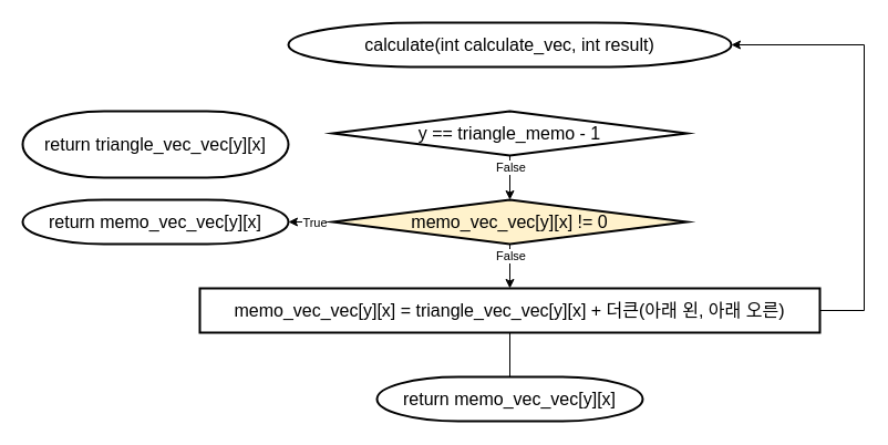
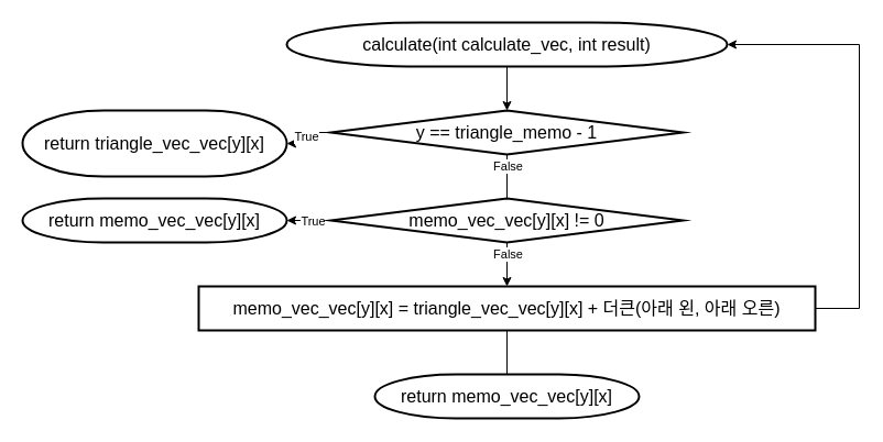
  <mxCell id="0" />
  <mxCell id="1" parent="0" />
+ <mxCell id="2" value="" style="edgeStyle=orthogonalEdgeStyle;rounded=0;orthogonalLoop=1;jettySize=auto;html=1;" parent="1" source="3" target="8" edge="1"><mxGeometry relative="1" as="geometry" /></mxCell>
  <mxCell id="3" value="&lt;font style=&quot;font-size: 16px&quot;&gt;calculate(int calculate_vec, int result)&lt;/font&gt;" style="strokeWidth=2;html=1;shape=mxgraph.flowchart.terminator;whiteSpace=wrap;" parent="1" vertex="1"><mxGeometry x="260" y="20" width="400" height="40" as="geometry" /></mxCell>
- <mxCell id="6" value="" style="edgeStyle=orthogonalEdgeStyle;rounded=0;orthogonalLoop=1;jettySize=auto;html=1;" edge="1" parent="1" source="8" target="17"><mxGeometry relative="1" as="geometry" /></mxCell>
+ <mxCell id="4" value="" style="edgeStyle=orthogonalEdgeStyle;rounded=0;orthogonalLoop=1;jettySize=auto;html=1;" edge="1" parent="1" source="8" target="9"><mxGeometry relative="1" as="geometry" /></mxCell>
+ <mxCell id="5" value="True" style="edgeLabel;html=1;align=center;verticalAlign=middle;resizable=0;points=[];" vertex="1" connectable="0" parent="4"><mxGeometry x="-0.217" y="-3" relative="1" as="geometry"><mxPoint y="3" as="offset" /></mxGeometry></mxCell>
+ <mxCell id="6" value="" style="edgeStyle=orthogonalEdgeStyle;rounded=0;orthogonalLoop=1;jettySize=auto;html=1;endArrow=none;" edge="1" parent="1" source="8" target="17"><mxGeometry relative="1" as="geometry" /></mxCell>
  <mxCell id="7" value="False" style="edgeLabel;html=1;align=center;verticalAlign=middle;resizable=0;points=[];" vertex="1" connectable="0" parent="6"><mxGeometry x="-0.325" y="3" relative="1" as="geometry"><mxPoint x="-3" y="-3.33" as="offset" /></mxGeometry></mxCell>
  <mxCell id="8" value="&lt;font style=&quot;font-size: 16px&quot;&gt;y == triangle_memo - 1&lt;/font&gt;" style="rhombus;whiteSpace=wrap;html=1;strokeWidth=2;" parent="1" vertex="1"><mxGeometry x="300" y="100" width="320" height="40" as="geometry" /></mxCell>
  <mxCell id="9" value="&lt;font style=&quot;font-size: 16px&quot;&gt;return triangle_vec_vec[y][x]&lt;/font&gt;" style="strokeWidth=2;html=1;shape=mxgraph.flowchart.terminator;whiteSpace=wrap;" parent="1" vertex="1"><mxGeometry x="20" y="100" width="240" height="60" as="geometry" /></mxCell>
  <mxCell id="10" value="" style="edgeStyle=orthogonalEdgeStyle;rounded=0;orthogonalLoop=1;jettySize=auto;html=1;" parent="1" source="12" edge="1"><mxGeometry relative="1" as="geometry"><mxPoint x="460" y="380" as="targetPoint" /></mxGeometry></mxCell>
  <mxCell id="11" style="edgeStyle=orthogonalEdgeStyle;rounded=0;orthogonalLoop=1;jettySize=auto;html=1;entryX=1;entryY=0.5;entryDx=0;entryDy=0;entryPerimeter=0;" edge="1" parent="1" source="12" target="3"><mxGeometry relative="1" as="geometry"><Array as="points"><mxPoint x="780" y="280" /><mxPoint x="780" y="40" /></Array></mxGeometry></mxCell>
  <mxCell id="12" value="&lt;span style=&quot;font-size: 16px&quot;&gt;memo_vec_vec[y][x] = triangle_vec_vec[y][x] + 더큰(아래 왼, 아래 오른)&lt;/span&gt;" style="whiteSpace=wrap;html=1;strokeWidth=2;" parent="1" vertex="1"><mxGeometry x="180" y="260" width="560" height="40" as="geometry" /></mxCell>
  <mxCell id="13" value="" style="edgeStyle=orthogonalEdgeStyle;rounded=0;orthogonalLoop=1;jettySize=auto;html=1;" edge="1" parent="1" source="17" target="18"><mxGeometry relative="1" as="geometry" /></mxCell>
  <mxCell id="14" value="True" style="edgeLabel;html=1;align=center;verticalAlign=middle;resizable=0;points=[];" vertex="1" connectable="0" parent="13"><mxGeometry x="-0.175" relative="1" as="geometry"><mxPoint as="offset" /></mxGeometry></mxCell>
  <mxCell id="15" value="" style="edgeStyle=orthogonalEdgeStyle;rounded=0;orthogonalLoop=1;jettySize=auto;html=1;" edge="1" parent="1" source="17" target="12"><mxGeometry relative="1" as="geometry" /></mxCell>
  <mxCell id="16" value="False" style="edgeLabel;html=1;align=center;verticalAlign=middle;resizable=0;points=[];" vertex="1" connectable="0" parent="15"><mxGeometry x="-0.325" y="-1" relative="1" as="geometry"><mxPoint x="1" y="-3.33" as="offset" /></mxGeometry></mxCell>
- <mxCell id="17" value="&lt;font style=&quot;font-size: 16px&quot;&gt;memo_vec_vec[y][x] != 0&lt;/font&gt;" style="rhombus;whiteSpace=wrap;html=1;strokeWidth=2;fillColor=#fff2cc;" vertex="1" parent="1"><mxGeometry x="300" y="180" width="320" height="40" as="geometry" /></mxCell>
+ <mxCell id="17" value="&lt;font style=&quot;font-size: 16px&quot;&gt;memo_vec_vec[y][x] != 0&lt;/font&gt;" style="rhombus;whiteSpace=wrap;html=1;strokeWidth=2;" vertex="1" parent="1"><mxGeometry x="300" y="180" width="320" height="40" as="geometry" /></mxCell>
  <mxCell id="18" value="&lt;font style=&quot;font-size: 16px&quot;&gt;return memo_vec_vec[y][x]&lt;/font&gt;" style="strokeWidth=2;html=1;shape=mxgraph.flowchart.terminator;whiteSpace=wrap;" vertex="1" parent="1"><mxGeometry x="20" y="180" width="240" height="40" as="geometry" /></mxCell>
  <mxCell id="19" value="&lt;font style=&quot;font-size: 16px&quot;&gt;return memo_vec_vec[y][x]&lt;/font&gt;" style="strokeWidth=2;html=1;shape=mxgraph.flowchart.terminator;whiteSpace=wrap;" vertex="1" parent="1"><mxGeometry x="340" y="340" width="240" height="40" as="geometry" /></mxCell>
